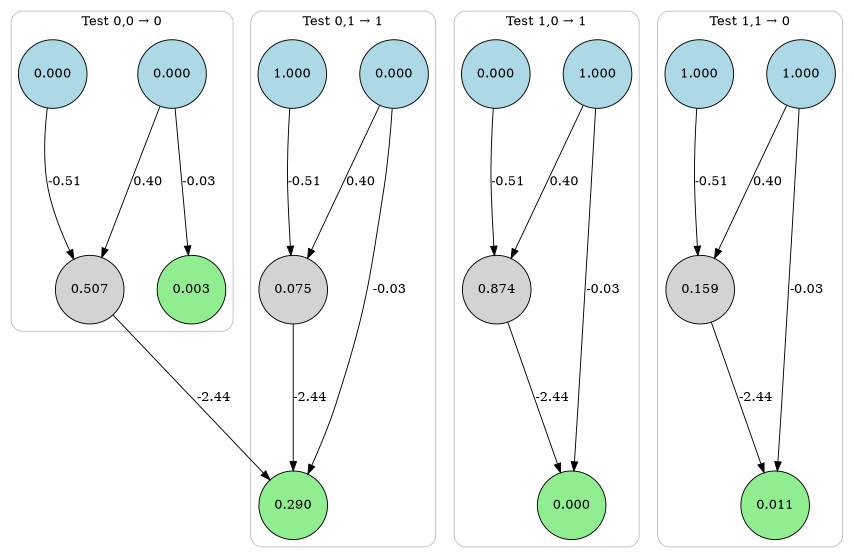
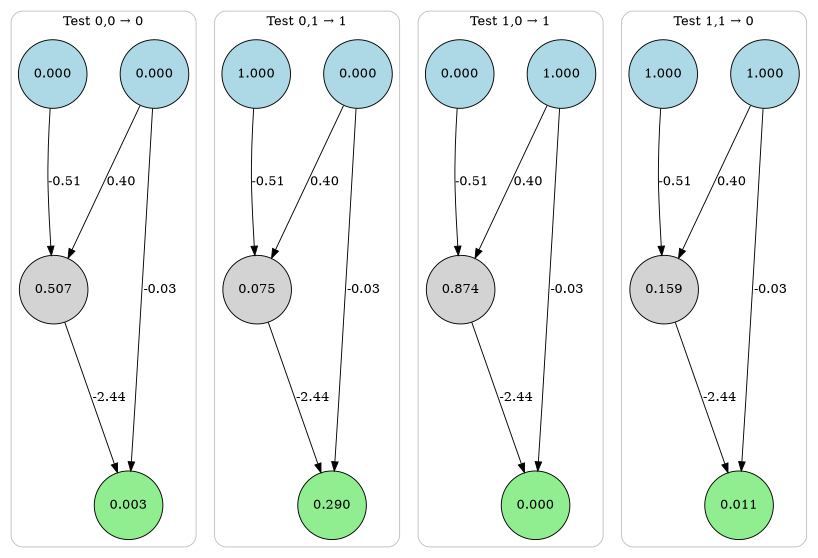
  digraph {
    compound=true
    nodesep=0.5
    rankdir=TB
    ranksep=2.0
    node [fillcolor=lightblue shape=circle style=filled]
    n1 [label=0.000]
    n2 [fillcolor=lightgreen label=0.003]
    n3 [fillcolor=lightgray label=0.507]
    n4 [label=0.000]
    n5 [label=0.000]
    n6 [fillcolor=lightgreen label=0.290]
    n7 [fillcolor=lightgray label=0.075]
    n8 [label=1.000]
    n9 [label=1.000]
    n10 [fillcolor=lightgreen label=0.000]
    n11 [fillcolor=lightgray label=0.874]
    n12 [label=0.000]
    n13 [label=1.000]
    n14 [fillcolor=lightgreen label=0.011]
    n15 [fillcolor=lightgray label=0.159]
    n16 [label=1.000]
    subgraph cluster_1 {
      color=gray
      label="Test 0,0 → 0"
      style=rounded
      n1
      n2
      n3
      n4
    }
    subgraph cluster_2 {
      color=gray
      label="Test 0,1 → 1"
      style=rounded
      n5
      n6
      n7
      n8
    }
    subgraph cluster_3 {
      color=gray
      label="Test 1,0 → 1"
      style=rounded
      n9
      n10
      n11
      n12
    }
    subgraph cluster_4 {
      color=gray
      label="Test 1,1 → 0"
      style=rounded
      n13
      n14
      n15
      n16
    }
    n1 -> n2 [label=-0.03]
    n1 -> n3 [label=0.40]
-   n3 -> n6 [label=-2.44]
+   n3 -> n2 [label=-2.44]
    n4 -> n3 [label=-0.51]
    n5 -> n6 [label=-0.03]
    n5 -> n7 [label=0.40]
    n7 -> n6 [label=-2.44]
    n8 -> n7 [label=-0.51]
    n9 -> n10 [label=-0.03]
    n9 -> n11 [label=0.40]
    n11 -> n10 [label=-2.44]
    n12 -> n11 [label=-0.51]
    n13 -> n14 [label=-0.03]
    n13 -> n15 [label=0.40]
    n15 -> n14 [label=-2.44]
    n16 -> n15 [label=-0.51]
  }
